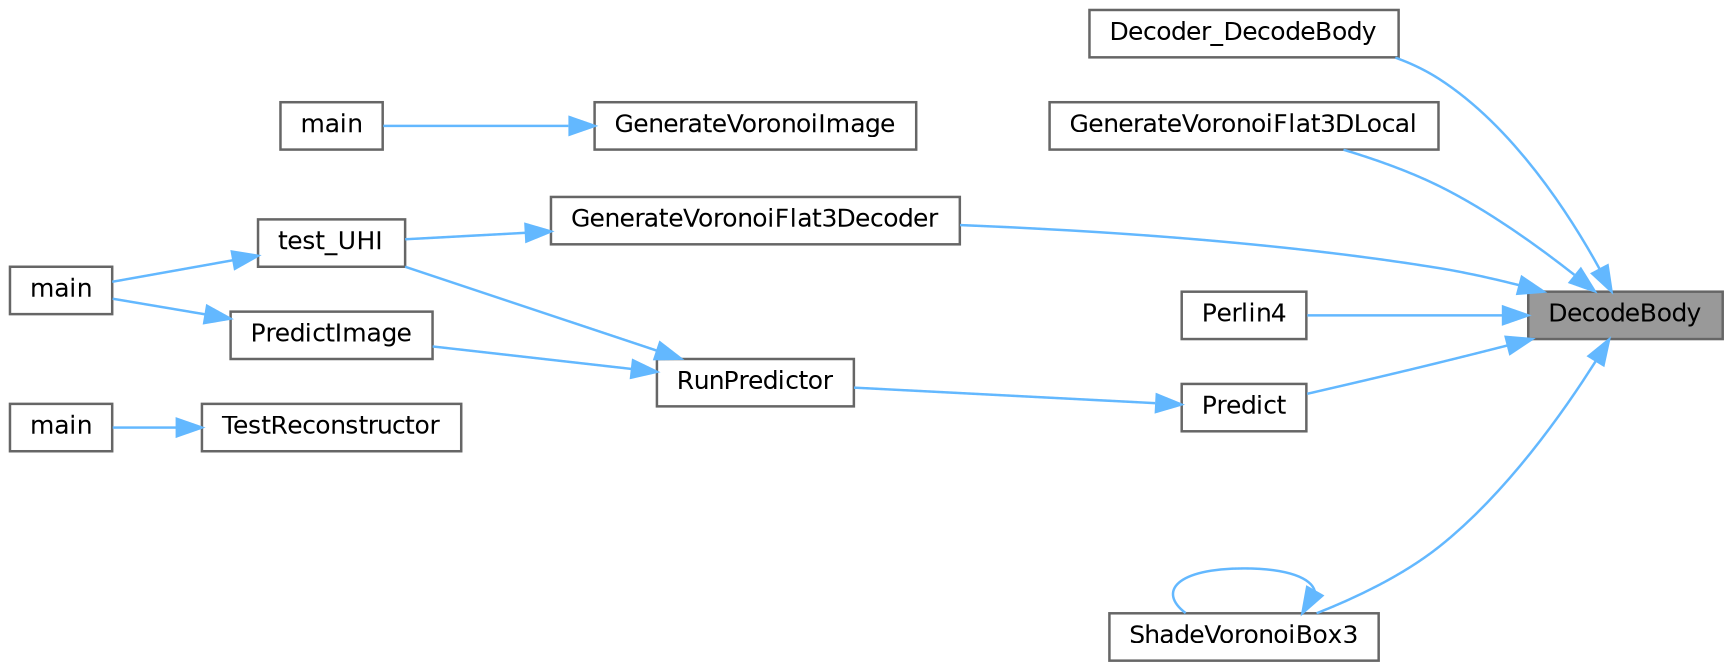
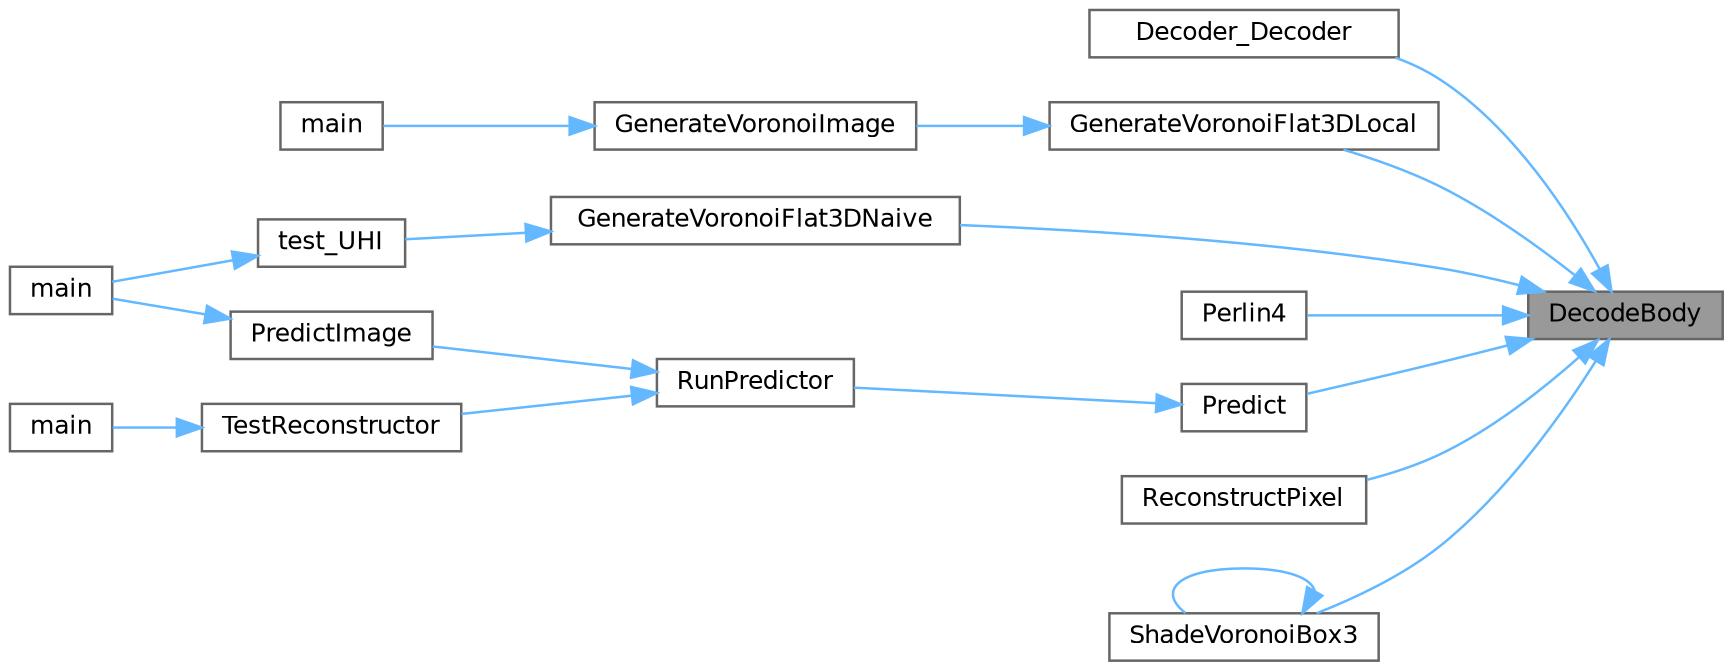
  digraph {
    rankdir=RL
    node [color=grey40 fillcolor=white fontname=Helvetica fontsize=10 shape=box style=filled]
    edge [color=steelblue1 dir=back fontname=Helvetica fontsize=10 labelfontname=Helvetica labelfontsize=10 style=solid]
    n1 [color=gray40 fillcolor=grey60 fontcolor=black height=0.2 label=DecodeBody width=0.4]
-   n2 [height=0.2 label=Decoder_DecodeBody width=0.4]
+   n2 [height=0.2 label=Decoder_Decoder width=0.4]
    n3 [height=0.2 label=GenerateVoronoiFlat3DLocal width=0.4]
-   n4 [height=0.2 label=GenerateVoronoiFlat3Decoder width=0.4]
+   n4 [height=0.2 label=GenerateVoronoiFlat3DNaive width=0.4]
    n5 [height=0.2 label=Perlin4 width=0.4]
    n6 [height=0.2 label=Predict width=0.4]
+   n7 [height=0.2 label=ReconstructPixel width=0.4]
    n8 [height=0.2 label=ShadeVoronoiBox3 width=0.4]
    n9 [height=0.2 label=GenerateVoronoiImage width=0.4]
    n10 [height=0.2 label=test_UHI width=0.4]
    n11 [height=0.2 label=RunPredictor width=0.4]
    n12 [height=0.2 label=main width=0.4]
    n13 [height=0.2 label=main width=0.4]
    n14 [height=0.2 label=PredictImage width=0.4]
    n15 [height=0.2 label=TestReconstructor width=0.4]
    n16 [height=0.2 label=main width=0.4]
    n1 -> n2
    n1 -> n3
    n1 -> n4
    n1 -> n5
    n1 -> n6
+   n1 -> n7
    n1 -> n8
+   n3 -> n9
    n4 -> n10
    n6 -> n11
    n8 -> n8
    n9 -> n12
    n10 -> n13
    n11 -> n14
-   n11 -> n10
+   n11 -> n15
    n14 -> n13
    n15 -> n16
  }
